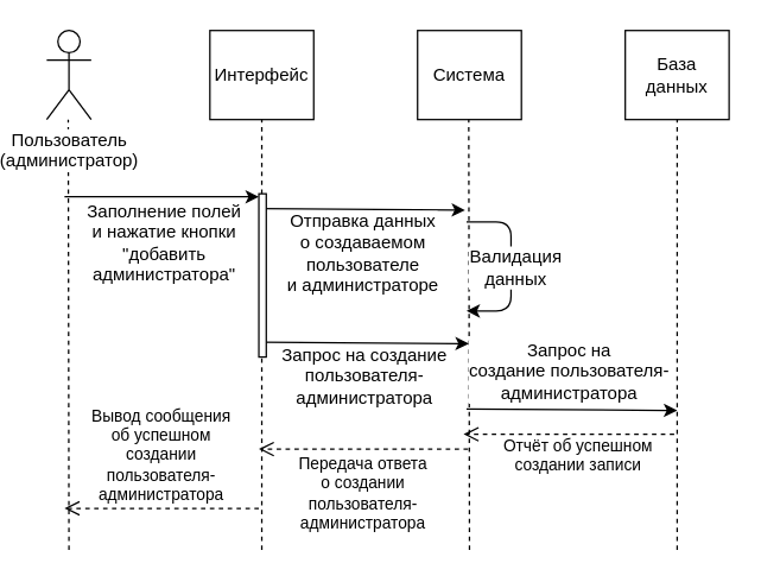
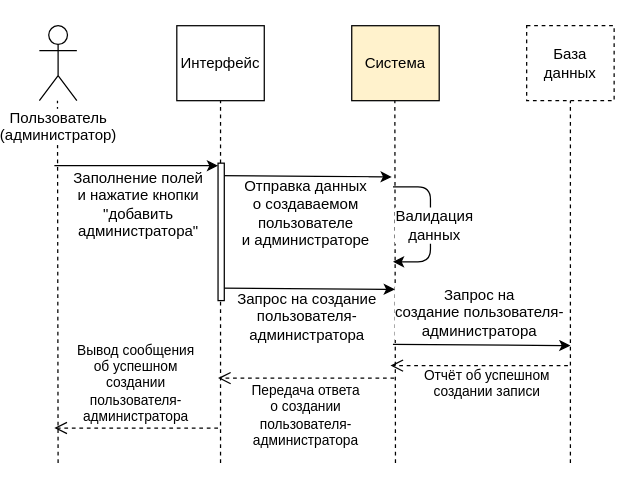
  <mxCell id="0" />
  <mxCell id="1" parent="0" />
  <mxCell id="2" value="Интерфейс" style="rounded=0;whiteSpace=wrap;html=1;" parent="1" vertex="1"><mxGeometry x="130" y="20" width="70" height="60" as="geometry" /></mxCell>
- <mxCell id="3" value="Система" style="rounded=0;whiteSpace=wrap;html=1;" parent="1" vertex="1"><mxGeometry x="270" y="20" width="70" height="60" as="geometry" /></mxCell>
- <mxCell id="4" value="База данных" style="rounded=0;whiteSpace=wrap;html=1;" parent="1" vertex="1"><mxGeometry x="410" y="20" width="70" height="60" as="geometry" /></mxCell>
+ <mxCell id="3" value="Система" style="rounded=0;whiteSpace=wrap;html=1;fillColor=#fff2cc;" parent="1" vertex="1"><mxGeometry x="270" y="20" width="70" height="60" as="geometry" /></mxCell>
+ <mxCell id="4" value="База данных" style="rounded=0;whiteSpace=wrap;html=1;dashed=1;" parent="1" vertex="1"><mxGeometry x="410" y="20" width="70" height="60" as="geometry" /></mxCell>
  <mxCell id="5" value="" style="endArrow=none;dashed=1;html=1;entryX=0.5;entryY=1;entryDx=0;entryDy=0;" parent="1" target="4" edge="1"><mxGeometry width="50" height="50" relative="1" as="geometry"><mxPoint x="445" y="370" as="sourcePoint" /><mxPoint x="50" y="120" as="targetPoint" /></mxGeometry></mxCell>
  <mxCell id="6" value="" style="endArrow=none;dashed=1;html=1;entryX=0.5;entryY=1;entryDx=0;entryDy=0;" parent="1" edge="1"><mxGeometry width="50" height="50" relative="1" as="geometry"><mxPoint x="305" y="370" as="sourcePoint" /><mxPoint x="304.5" y="80" as="targetPoint" /></mxGeometry></mxCell>
  <mxCell id="7" value="" style="endArrow=none;dashed=1;html=1;entryX=0.5;entryY=1;entryDx=0;entryDy=0;" parent="1" edge="1"><mxGeometry width="50" height="50" relative="1" as="geometry"><mxPoint x="165" y="370" as="sourcePoint" /><mxPoint x="165" y="80" as="targetPoint" /></mxGeometry></mxCell>
  <mxCell id="8" value="" style="endArrow=none;dashed=1;html=1;entryX=0.5;entryY=1;entryDx=0;entryDy=0;" parent="1" edge="1"><mxGeometry width="50" height="50" relative="1" as="geometry"><mxPoint x="35" y="370" as="sourcePoint" /><mxPoint x="34.5" y="80" as="targetPoint" /></mxGeometry></mxCell>
  <mxCell id="9" value="Пользователь&lt;br&gt;(администратор)&lt;br&gt;" style="shape=umlActor;verticalLabelPosition=bottom;labelBackgroundColor=#ffffff;verticalAlign=top;html=1;outlineConnect=0;" parent="1" vertex="1"><mxGeometry x="20" y="20" width="30" height="60" as="geometry" /></mxCell>
  <mxCell id="10" value="" style="endArrow=classic;html=1;" parent="1" edge="1"><mxGeometry width="50" height="50" relative="1" as="geometry"><mxPoint x="32" y="132" as="sourcePoint" /><mxPoint x="163" y="132" as="targetPoint" /></mxGeometry></mxCell>
  <mxCell id="11" value="Заполнение полей &lt;br&gt;и нажатие кнопки&lt;br&gt;&quot;добавить&lt;br&gt;администратора&quot;&lt;br&gt;" style="text;html=1;resizable=0;points=[];align=center;verticalAlign=middle;labelBackgroundColor=#ffffff;" parent="10" vertex="1" connectable="0"><mxGeometry x="0.23" relative="1" as="geometry"><mxPoint x="-14.5" y="30" as="offset" /></mxGeometry></mxCell>
  <mxCell id="12" value="" style="endArrow=classic;html=1;" parent="1" edge="1"><mxGeometry width="50" height="50" relative="1" as="geometry"><mxPoint x="303" y="275" as="sourcePoint" /><mxPoint x="445" y="276" as="targetPoint" /></mxGeometry></mxCell>
  <mxCell id="13" value="Запрос на&lt;br&gt;создание&amp;nbsp;пользователя-&lt;br&gt;администратора&lt;br&gt;" style="text;html=1;resizable=0;points=[];align=center;verticalAlign=middle;labelBackgroundColor=#ffffff;" parent="12" vertex="1" connectable="0"><mxGeometry x="0.279" relative="1" as="geometry"><mxPoint x="-22" y="-26.5" as="offset" /></mxGeometry></mxCell>
  <mxCell id="14" value="" style="endArrow=classic;html=1;" parent="1" edge="1"><mxGeometry width="50" height="50" relative="1" as="geometry"><mxPoint x="165.5" y="230" as="sourcePoint" /><mxPoint x="304.5" y="231" as="targetPoint" /></mxGeometry></mxCell>
  <mxCell id="15" value="Запрос на создание&lt;br&gt;пользователя-&lt;br&gt;администратора&lt;br&gt;" style="text;html=1;resizable=0;points=[];align=center;verticalAlign=middle;labelBackgroundColor=#ffffff;" parent="14" vertex="1" connectable="0"><mxGeometry x="-0.143" y="-1" relative="1" as="geometry"><mxPoint x="8" y="21.5" as="offset" /></mxGeometry></mxCell>
  <mxCell id="16" value="" style="endArrow=classic;html=1;" parent="1" edge="1"><mxGeometry width="50" height="50" relative="1" as="geometry"><mxPoint x="163" y="140" as="sourcePoint" /><mxPoint x="302" y="141" as="targetPoint" /></mxGeometry></mxCell>
  <mxCell id="17" value="Отправка данных&lt;br&gt;о создаваемом&lt;br&gt;пользователе&lt;br&gt;и администраторе&lt;br&gt;" style="text;html=1;resizable=0;points=[];align=center;verticalAlign=middle;labelBackgroundColor=#ffffff;" parent="16" vertex="1" connectable="0"><mxGeometry x="-0.143" y="-1" relative="1" as="geometry"><mxPoint x="9.5" y="28.5" as="offset" /></mxGeometry></mxCell>
  <mxCell id="18" value="" style="endArrow=classic;html=1;" parent="1" edge="1"><mxGeometry width="50" height="50" relative="1" as="geometry"><mxPoint x="303" y="149" as="sourcePoint" /><mxPoint x="303" y="209" as="targetPoint" /><Array as="points"><mxPoint x="333" y="149" /><mxPoint x="333" y="209" /></Array></mxGeometry></mxCell>
  <mxCell id="19" value="Валидация&lt;br&gt;данных&lt;br&gt;" style="text;html=1;resizable=0;points=[];align=center;verticalAlign=middle;labelBackgroundColor=#ffffff;" parent="18" vertex="1" connectable="0"><mxGeometry x="0.079" relative="1" as="geometry"><mxPoint x="2" y="-5" as="offset" /></mxGeometry></mxCell>
  <mxCell id="20" value="" style="rounded=0;whiteSpace=wrap;html=1;" parent="1" vertex="1"><mxGeometry x="163" y="130" width="5" height="110" as="geometry" /></mxCell>
  <mxCell id="21" value="&lt;span&gt;Отчёт об успешном&lt;/span&gt;&lt;br&gt;&lt;span&gt;создании записи&lt;/span&gt;" style="html=1;verticalAlign=bottom;endArrow=open;dashed=1;endSize=8;" edge="1" parent="1"><mxGeometry x="-0.085" y="30" relative="1" as="geometry"><mxPoint x="443" y="292" as="sourcePoint" /><mxPoint x="301" y="292" as="targetPoint" /><mxPoint as="offset" /></mxGeometry></mxCell>
  <mxCell id="22" value="&lt;span&gt;Передача ответа&lt;/span&gt;&lt;br&gt;&lt;span&gt;о создании&lt;/span&gt;&lt;br&gt;&lt;span&gt;пользователя-&lt;/span&gt;&lt;br&gt;&lt;span&gt;администратора&lt;/span&gt;" style="html=1;verticalAlign=bottom;endArrow=open;dashed=1;endSize=8;" edge="1" parent="1"><mxGeometry x="0.007" y="59" relative="1" as="geometry"><mxPoint x="304" y="302" as="sourcePoint" /><mxPoint x="163" y="302" as="targetPoint" /><mxPoint as="offset" /></mxGeometry></mxCell>
  <mxCell id="23" value="&lt;span&gt;Вывод сообщения&lt;/span&gt;&lt;br&gt;&lt;span&gt;об успешном&lt;/span&gt;&lt;br&gt;&lt;span&gt;создании&lt;/span&gt;&lt;br&gt;&lt;span&gt;пользователя-&lt;/span&gt;&lt;br&gt;&lt;span&gt;администратора&lt;/span&gt;" style="html=1;verticalAlign=bottom;endArrow=open;dashed=1;endSize=8;" edge="1" parent="1"><mxGeometry relative="1" as="geometry"><mxPoint x="163" y="342" as="sourcePoint" /><mxPoint x="32" y="342" as="targetPoint" /></mxGeometry></mxCell>
